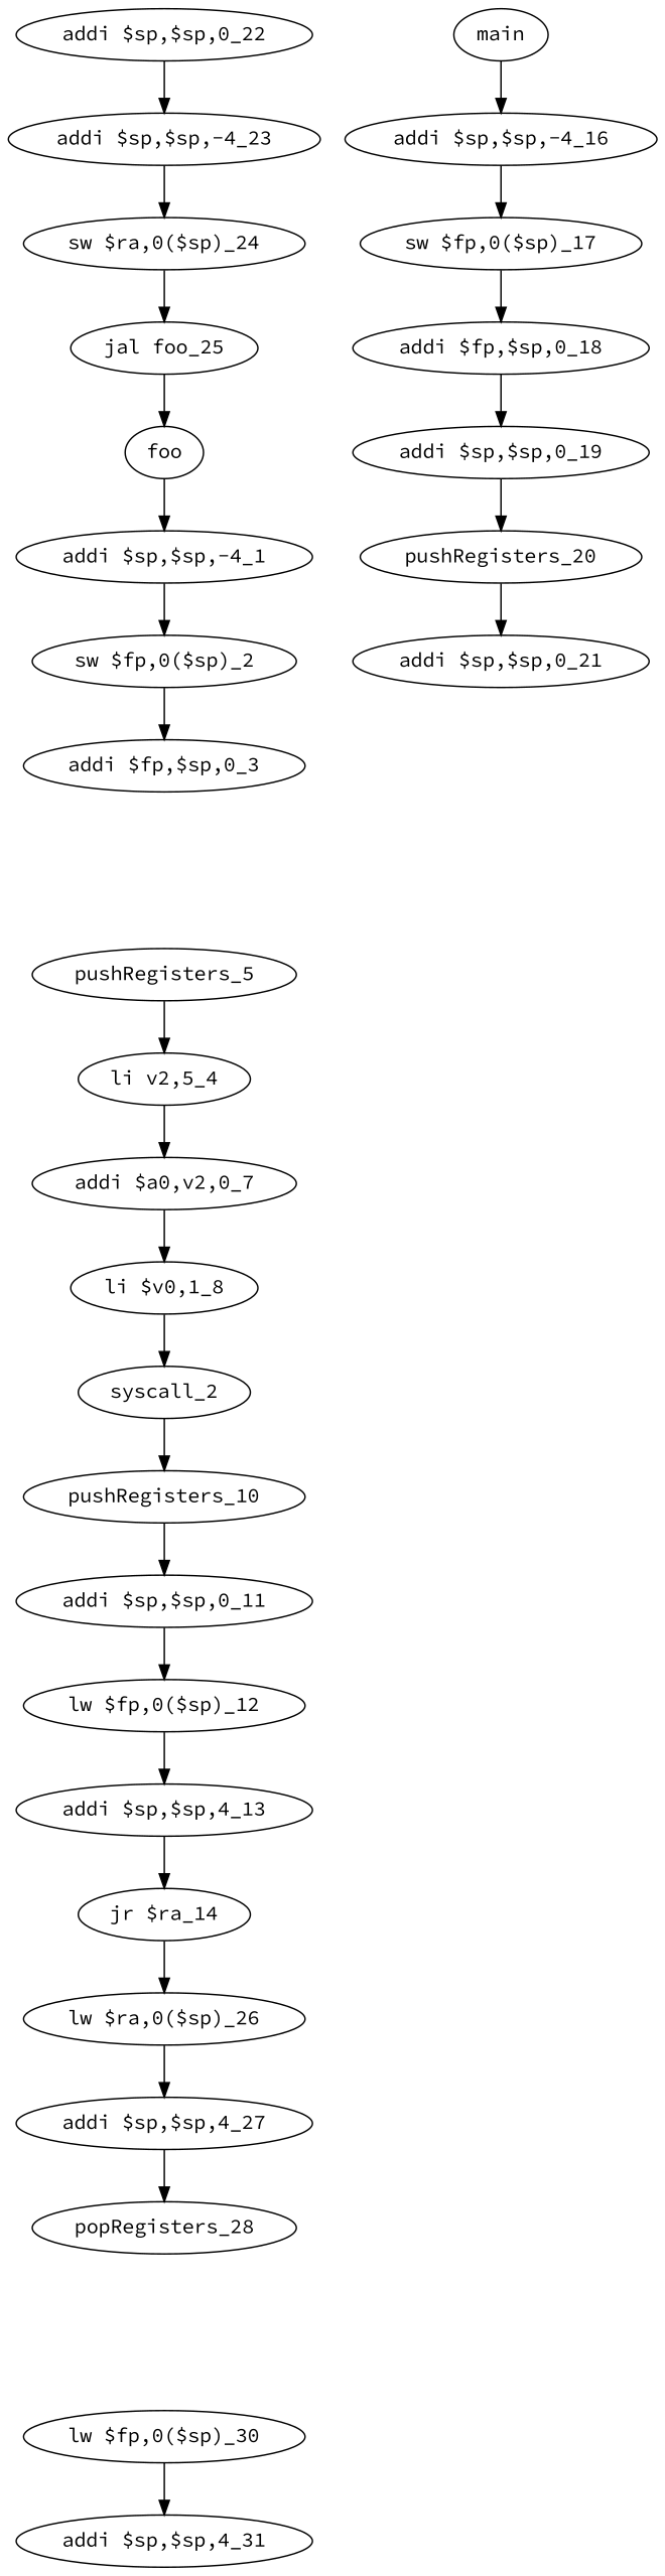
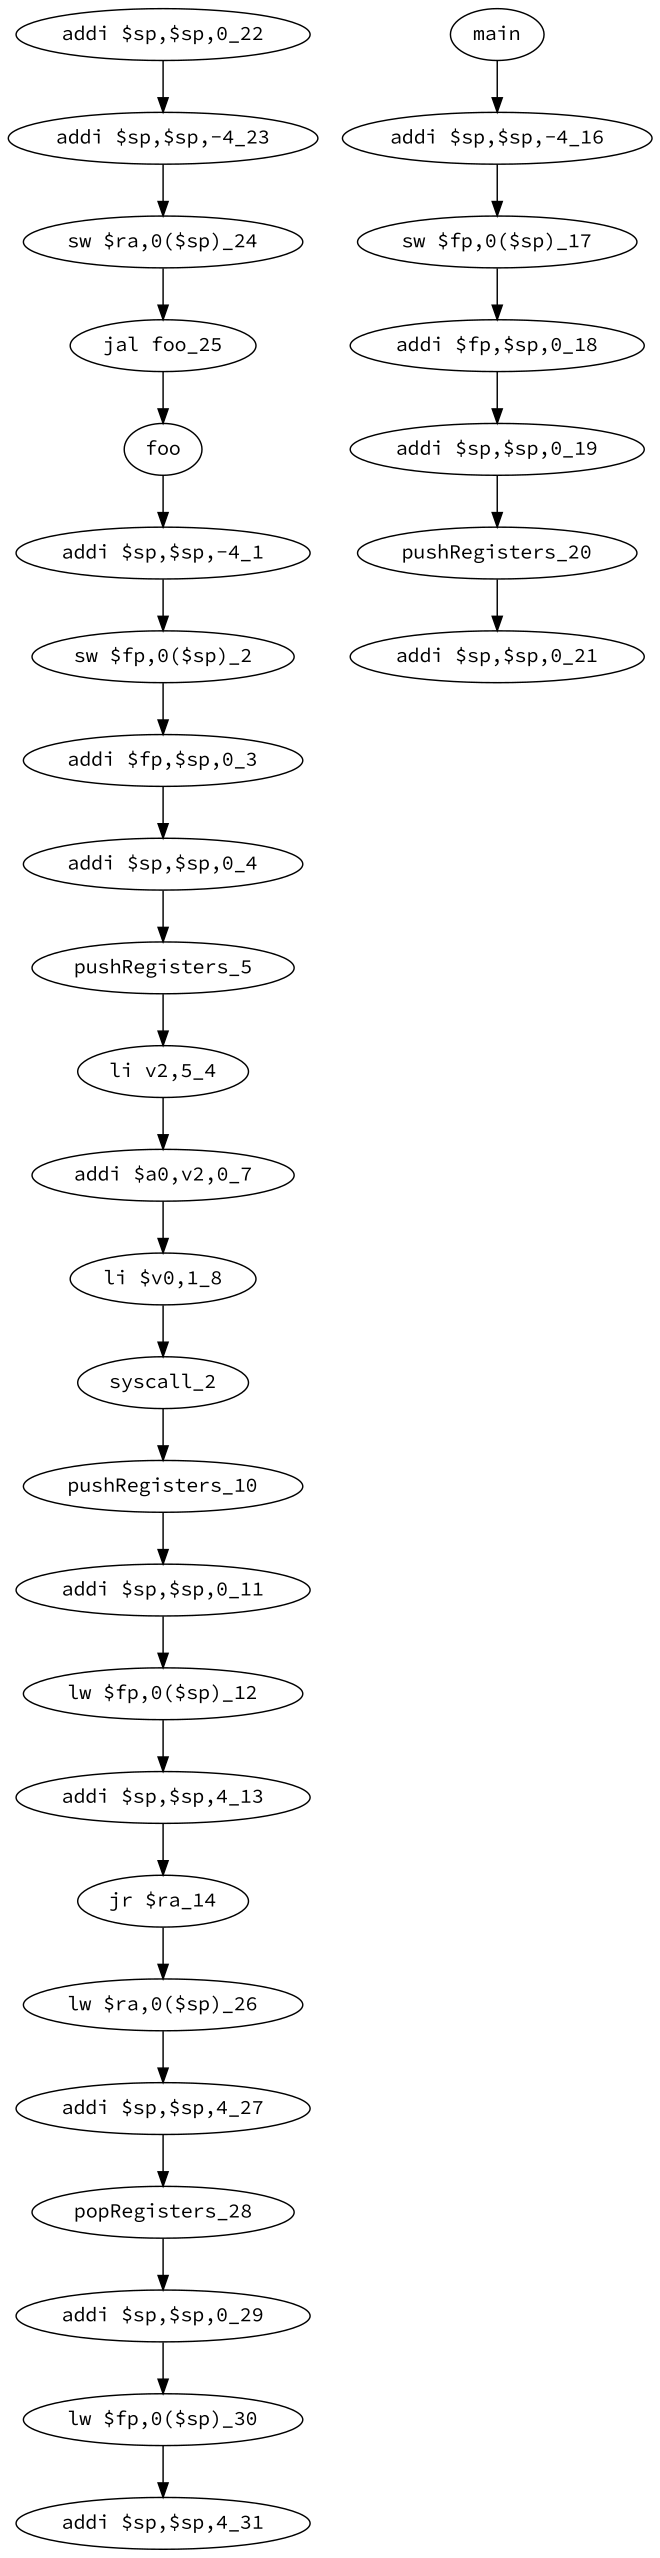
  digraph {
    fontname="Source Code Pro"
    node [fontname="Source Code Pro"]
    edge [fontname="Source Code Pro"]
    foo
    "addi $sp,$sp,-4_1"
    "sw $fp,0($sp)_2"
    "addi $fp,$sp,0_3"
+   "addi $sp,$sp,0_4"
    pushRegisters_5
    n7 [label="li v2,5_4"]
    "addi $a0,v2,0_7"
    "li $v0,1_8"
    n10 [label=syscall_2]
    n11 [label=pushRegisters_10]
    "addi $sp,$sp,0_11"
    "lw $fp,0($sp)_12"
    "addi $sp,$sp,4_13"
    "jr $ra_14"
    "lw $ra,0($sp)_26"
    "addi $sp,$sp,4_27"
    popRegisters_28
+   "addi $sp,$sp,0_29"
    "lw $fp,0($sp)_30"
    "addi $sp,$sp,4_31"
    main
    "addi $sp,$sp,-4_16"
    "sw $fp,0($sp)_17"
    "addi $fp,$sp,0_18"
    "addi $sp,$sp,0_19"
    pushRegisters_20
    "addi $sp,$sp,0_21"
    "addi $sp,$sp,0_22"
    "addi $sp,$sp,-4_23"
    "sw $ra,0($sp)_24"
    "jal foo_25"
    foo -> "addi $sp,$sp,-4_1"
    "addi $sp,$sp,-4_1" -> "sw $fp,0($sp)_2"
    "sw $fp,0($sp)_2" -> "addi $fp,$sp,0_3"
+   "addi $fp,$sp,0_3" -> "addi $sp,$sp,0_4"
+   "addi $sp,$sp,0_4" -> pushRegisters_5
    pushRegisters_5 -> n7
    n7 -> "addi $a0,v2,0_7"
    "addi $a0,v2,0_7" -> "li $v0,1_8"
    "li $v0,1_8" -> n10
    n10 -> n11
    n11 -> "addi $sp,$sp,0_11"
    "addi $sp,$sp,0_11" -> "lw $fp,0($sp)_12"
    "lw $fp,0($sp)_12" -> "addi $sp,$sp,4_13"
    "addi $sp,$sp,4_13" -> "jr $ra_14"
    "jr $ra_14" -> "lw $ra,0($sp)_26"
    "lw $ra,0($sp)_26" -> "addi $sp,$sp,4_27"
    "addi $sp,$sp,4_27" -> popRegisters_28
+   popRegisters_28 -> "addi $sp,$sp,0_29"
+   "addi $sp,$sp,0_29" -> "lw $fp,0($sp)_30"
    "lw $fp,0($sp)_30" -> "addi $sp,$sp,4_31"
    main -> "addi $sp,$sp,-4_16"
    "addi $sp,$sp,-4_16" -> "sw $fp,0($sp)_17"
    "sw $fp,0($sp)_17" -> "addi $fp,$sp,0_18"
    "addi $fp,$sp,0_18" -> "addi $sp,$sp,0_19"
    "addi $sp,$sp,0_19" -> pushRegisters_20
    pushRegisters_20 -> "addi $sp,$sp,0_21"
    "addi $sp,$sp,0_22" -> "addi $sp,$sp,-4_23"
    "addi $sp,$sp,-4_23" -> "sw $ra,0($sp)_24"
    "sw $ra,0($sp)_24" -> "jal foo_25"
    "jal foo_25" -> foo
  }
